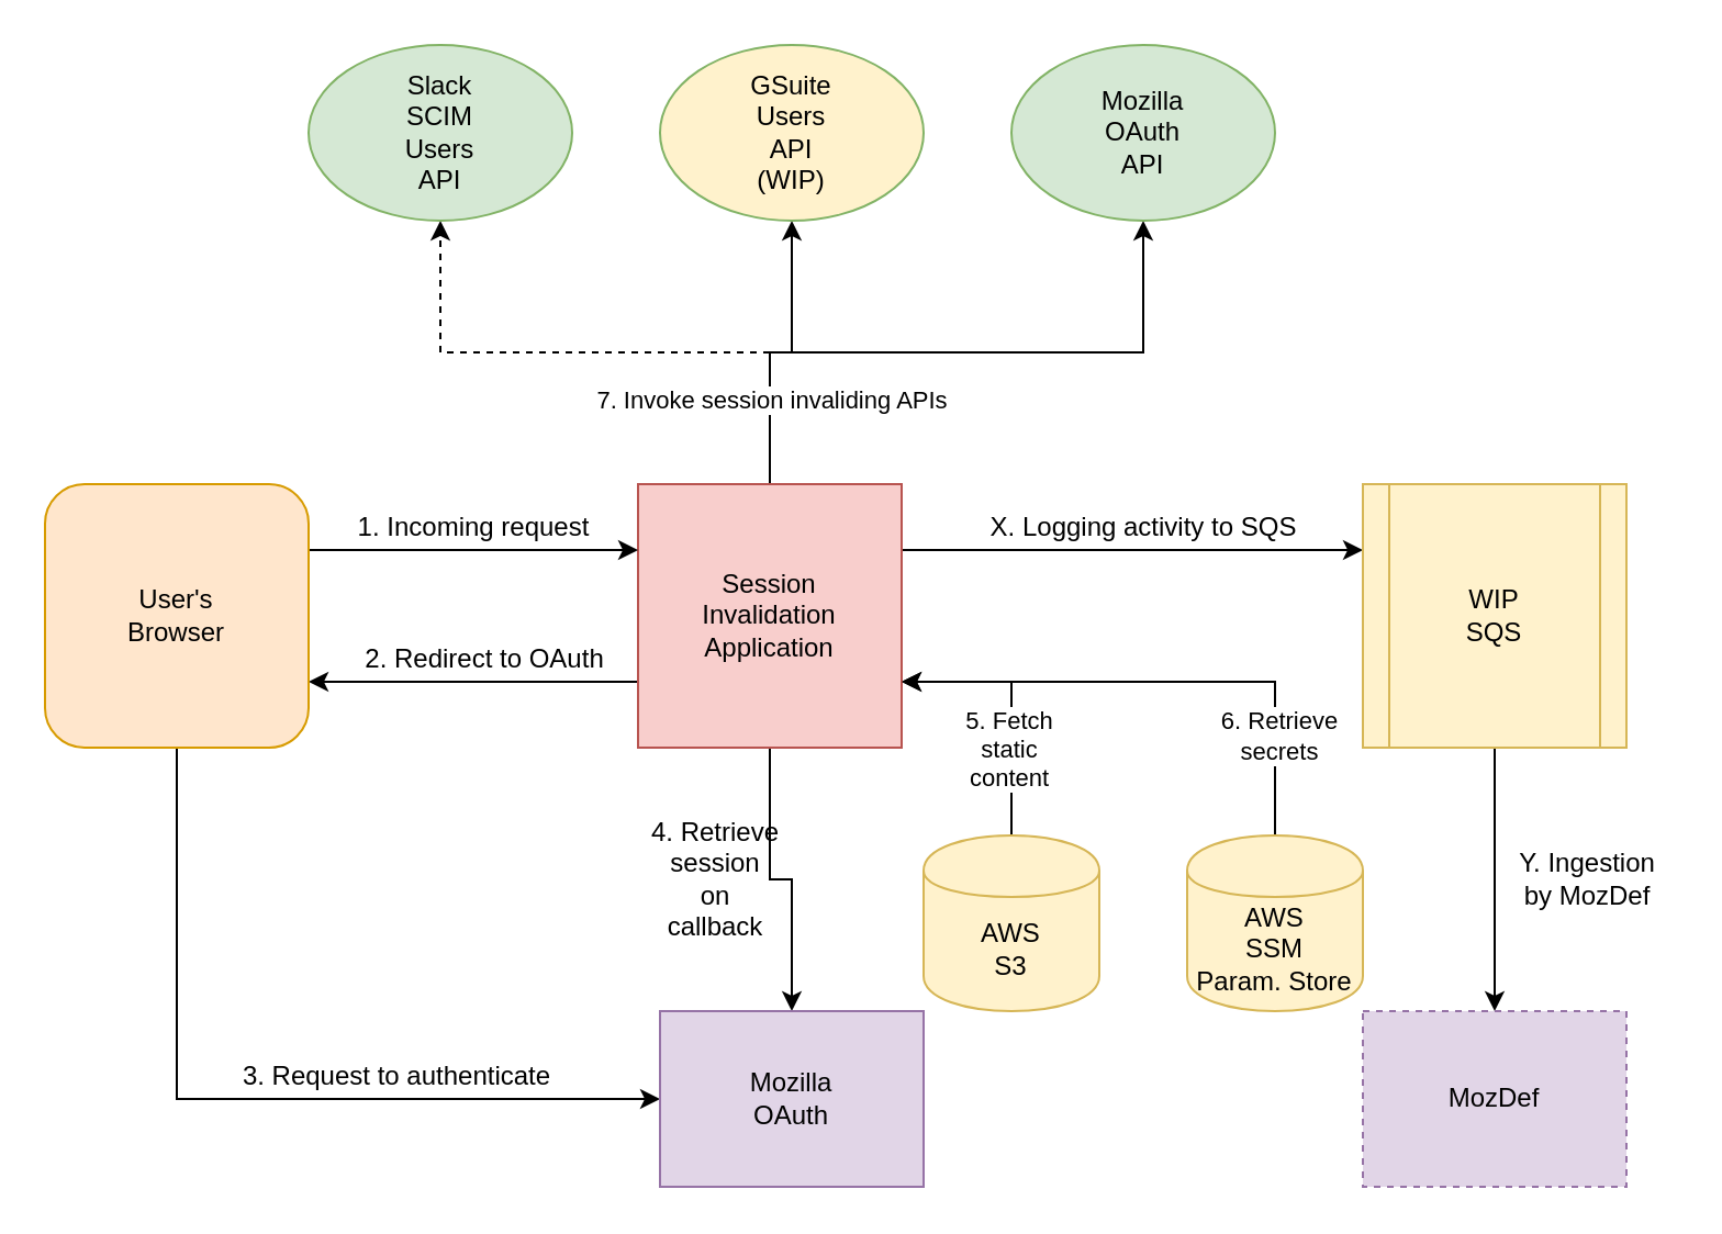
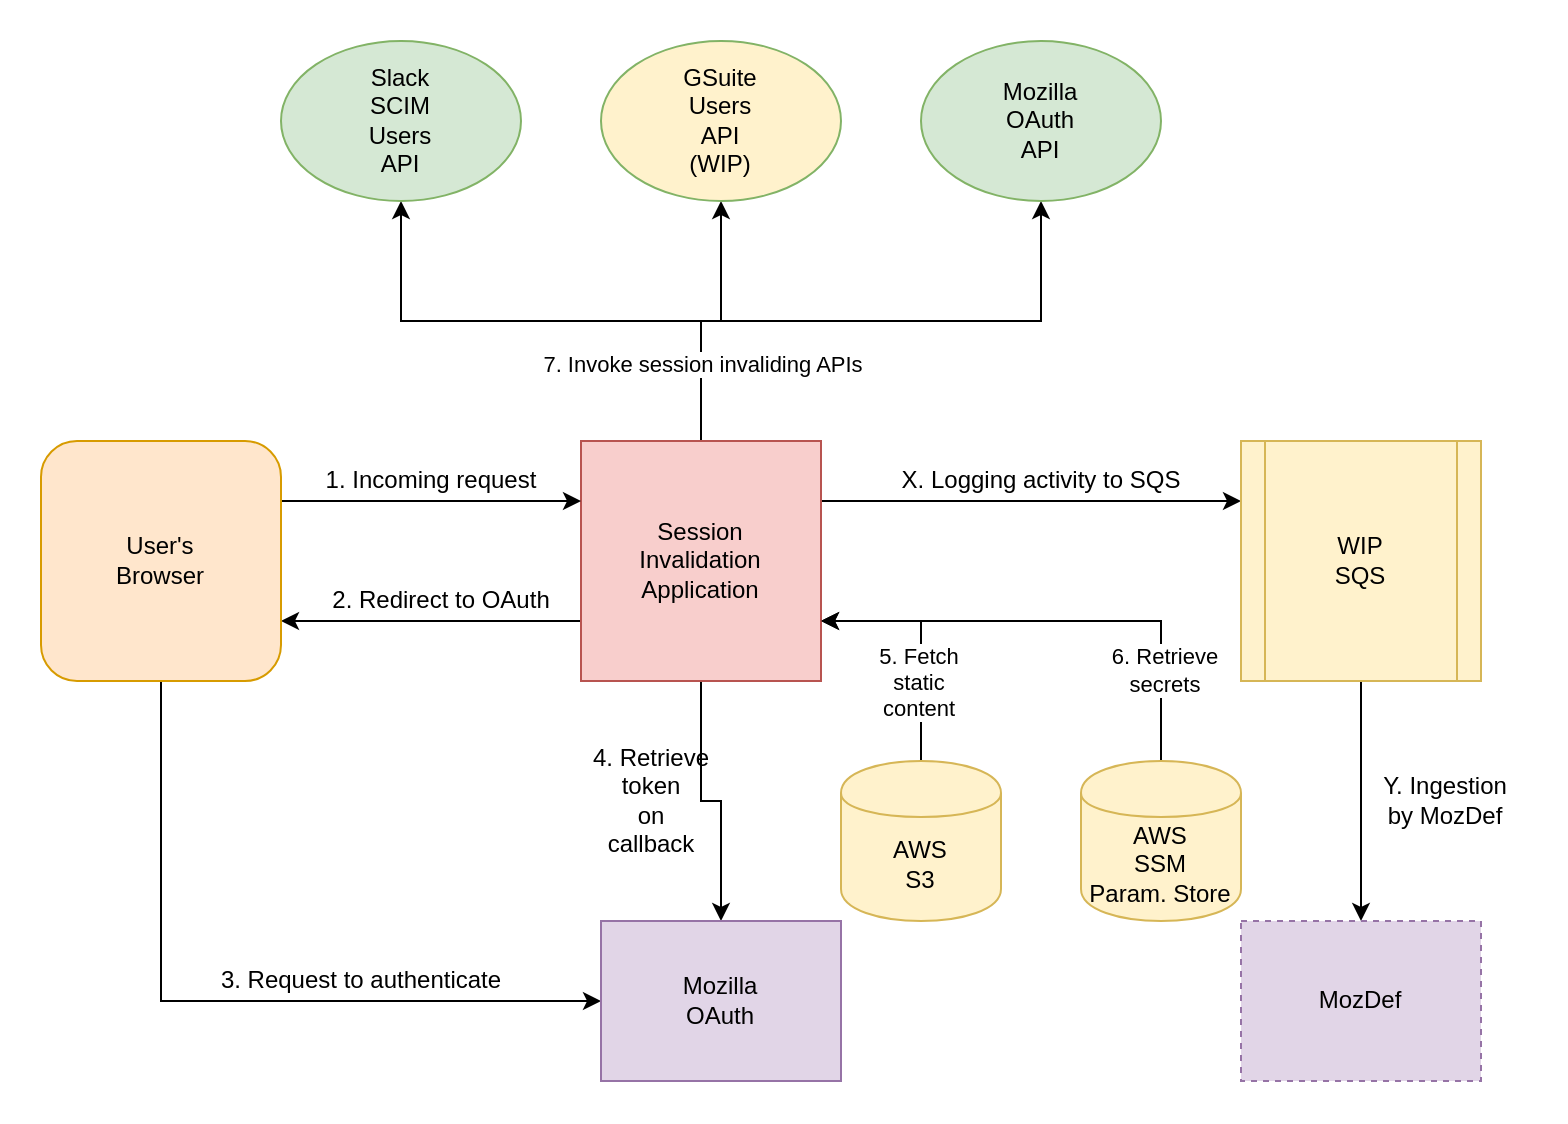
  <mxCell id="0" />
  <mxCell id="1" parent="0" />
  <mxCell id="2" style="edgeStyle=orthogonalEdgeStyle;rounded=0;orthogonalLoop=1;jettySize=auto;html=1;exitX=0.5;exitY=1;exitDx=0;exitDy=0;entryX=0.5;entryY=0;entryDx=0;entryDy=0;" edge="1" parent="1" source="11" target="15"><mxGeometry relative="1" as="geometry" /></mxCell>
- <mxCell id="3" style="edgeStyle=orthogonalEdgeStyle;rounded=0;orthogonalLoop=1;jettySize=auto;html=1;exitX=0.5;exitY=0;exitDx=0;exitDy=0;entryX=0.5;entryY=1;entryDx=0;entryDy=0;dashed=1;" edge="1" parent="1" source="11" target="16"><mxGeometry relative="1" as="geometry" /></mxCell>
+ <mxCell id="3" style="edgeStyle=orthogonalEdgeStyle;rounded=0;orthogonalLoop=1;jettySize=auto;html=1;exitX=0.5;exitY=0;exitDx=0;exitDy=0;entryX=0.5;entryY=1;entryDx=0;entryDy=0;" edge="1" parent="1" source="11" target="16"><mxGeometry relative="1" as="geometry" /></mxCell>
  <mxCell id="4" style="edgeStyle=orthogonalEdgeStyle;rounded=0;orthogonalLoop=1;jettySize=auto;html=1;exitX=0.5;exitY=0;exitDx=0;exitDy=0;entryX=0.5;entryY=1;entryDx=0;entryDy=0;" edge="1" parent="1" source="11" target="17"><mxGeometry relative="1" as="geometry" /></mxCell>
  <mxCell id="5" style="edgeStyle=orthogonalEdgeStyle;rounded=0;orthogonalLoop=1;jettySize=auto;html=1;exitX=0.5;exitY=0;exitDx=0;exitDy=0;entryX=0.5;entryY=1;entryDx=0;entryDy=0;" edge="1" parent="1" source="11" target="18"><mxGeometry relative="1" as="geometry" /></mxCell>
  <mxCell id="6" value="7. Invoke session invaliding APIs" style="edgeLabel;html=1;align=center;verticalAlign=middle;resizable=0;points=[];" vertex="1" connectable="0" parent="5"><mxGeometry x="-0.729" relative="1" as="geometry"><mxPoint as="offset" /></mxGeometry></mxCell>
  <mxCell id="7" style="edgeStyle=orthogonalEdgeStyle;rounded=0;orthogonalLoop=1;jettySize=auto;html=1;exitX=1;exitY=0.75;exitDx=0;exitDy=0;entryX=0.5;entryY=0;entryDx=0;entryDy=0;startArrow=classic;startFill=1;endArrow=none;endFill=0;" edge="1" parent="1" source="11" target="19"><mxGeometry relative="1" as="geometry" /></mxCell>
  <mxCell id="8" value="5. Fetch&lt;br&gt;static&lt;br&gt;content" style="edgeLabel;html=1;align=center;verticalAlign=middle;resizable=0;points=[];" vertex="1" connectable="0" parent="7"><mxGeometry x="0.327" y="-2" relative="1" as="geometry"><mxPoint as="offset" /></mxGeometry></mxCell>
  <mxCell id="9" style="edgeStyle=orthogonalEdgeStyle;rounded=0;orthogonalLoop=1;jettySize=auto;html=1;exitX=1;exitY=0.25;exitDx=0;exitDy=0;entryX=0;entryY=0.25;entryDx=0;entryDy=0;startArrow=none;startFill=0;endArrow=classic;endFill=1;" edge="1" parent="1" source="11" target="21"><mxGeometry relative="1" as="geometry" /></mxCell>
  <mxCell id="10" style="edgeStyle=orthogonalEdgeStyle;rounded=0;orthogonalLoop=1;jettySize=auto;html=1;exitX=0;exitY=0.75;exitDx=0;exitDy=0;entryX=1;entryY=0.75;entryDx=0;entryDy=0;startArrow=none;startFill=0;endArrow=classic;endFill=1;" edge="1" parent="1" source="11" target="14"><mxGeometry relative="1" as="geometry" /></mxCell>
  <mxCell id="11" value="Session&lt;br&gt;Invalidation&lt;br&gt;Application" style="rounded=0;whiteSpace=wrap;html=1;fillColor=#f8cecc;strokeColor=#b85450;" vertex="1" parent="1"><mxGeometry x="290" y="220" width="120" height="120" as="geometry" /></mxCell>
  <mxCell id="12" style="edgeStyle=orthogonalEdgeStyle;rounded=0;orthogonalLoop=1;jettySize=auto;html=1;exitX=1;exitY=0.25;exitDx=0;exitDy=0;entryX=0;entryY=0.25;entryDx=0;entryDy=0;" edge="1" parent="1" source="14" target="11"><mxGeometry relative="1" as="geometry" /></mxCell>
  <mxCell id="13" style="edgeStyle=orthogonalEdgeStyle;rounded=0;orthogonalLoop=1;jettySize=auto;html=1;exitX=0.5;exitY=1;exitDx=0;exitDy=0;entryX=0;entryY=0.5;entryDx=0;entryDy=0;" edge="1" parent="1" source="14" target="15"><mxGeometry relative="1" as="geometry" /></mxCell>
  <mxCell id="14" value="User's&lt;br&gt;Browser" style="rounded=1;whiteSpace=wrap;html=1;fillColor=#ffe6cc;strokeColor=#d79b00;" vertex="1" parent="1"><mxGeometry x="20" y="220" width="120" height="120" as="geometry" /></mxCell>
  <mxCell id="15" value="Mozilla&lt;br&gt;&lt;div&gt;OAuth&lt;/div&gt;" style="rounded=0;whiteSpace=wrap;html=1;fillColor=#e1d5e7;strokeColor=#9673a6;" vertex="1" parent="1"><mxGeometry x="300" y="460" width="120" height="80" as="geometry" /></mxCell>
  <mxCell id="16" value="Slack&lt;br&gt;SCIM&lt;br&gt;Users&lt;br&gt;API" style="ellipse;whiteSpace=wrap;html=1;fillColor=#d5e8d4;strokeColor=#82b366;" vertex="1" parent="1"><mxGeometry x="140" y="20" width="120" height="80" as="geometry" /></mxCell>
  <mxCell id="17" value="GSuite&lt;br&gt;Users&lt;br&gt;API&lt;br&gt;(WIP)" style="ellipse;whiteSpace=wrap;html=1;fillColor=#fff2cc;strokeColor=#82b366;" vertex="1" parent="1"><mxGeometry x="300" y="20" width="120" height="80" as="geometry" /></mxCell>
  <mxCell id="18" value="Mozilla&lt;br&gt;OAuth&lt;br&gt;API" style="ellipse;whiteSpace=wrap;html=1;fillColor=#d5e8d4;strokeColor=#82b366;" vertex="1" parent="1"><mxGeometry x="460" y="20" width="120" height="80" as="geometry" /></mxCell>
  <mxCell id="19" value="AWS&lt;br&gt;S3" style="shape=cylinder;whiteSpace=wrap;html=1;boundedLbl=1;backgroundOutline=1;fillColor=#fff2cc;strokeColor=#d6b656;" vertex="1" parent="1"><mxGeometry x="420" y="380" width="80" height="80" as="geometry" /></mxCell>
  <mxCell id="20" style="edgeStyle=orthogonalEdgeStyle;rounded=0;orthogonalLoop=1;jettySize=auto;html=1;exitX=0.5;exitY=1;exitDx=0;exitDy=0;entryX=0.5;entryY=0;entryDx=0;entryDy=0;startArrow=none;startFill=0;endArrow=classic;endFill=1;" edge="1" parent="1" source="21" target="22"><mxGeometry relative="1" as="geometry" /></mxCell>
  <mxCell id="21" value="WIP&lt;br&gt;SQS" style="shape=process;whiteSpace=wrap;html=1;backgroundOutline=1;fillColor=#fff2cc;strokeColor=#d6b656;" vertex="1" parent="1"><mxGeometry x="620" y="220" width="120" height="120" as="geometry" /></mxCell>
  <mxCell id="22" value="MozDef" style="rounded=0;whiteSpace=wrap;html=1;fillColor=#e1d5e7;strokeColor=#9673a6;dashed=1;" vertex="1" parent="1"><mxGeometry x="620" y="460" width="120" height="80" as="geometry" /></mxCell>
  <mxCell id="23" style="edgeStyle=orthogonalEdgeStyle;rounded=0;orthogonalLoop=1;jettySize=auto;html=1;exitX=0.5;exitY=0;exitDx=0;exitDy=0;entryX=1;entryY=0.75;entryDx=0;entryDy=0;startArrow=none;startFill=0;endArrow=classic;endFill=1;" edge="1" parent="1" source="25" target="11"><mxGeometry relative="1" as="geometry" /></mxCell>
  <mxCell id="24" value="6. Retrieve&lt;br&gt;secrets" style="edgeLabel;html=1;align=center;verticalAlign=middle;resizable=0;points=[];" vertex="1" connectable="0" parent="23"><mxGeometry x="-0.617" y="-1" relative="1" as="geometry"><mxPoint as="offset" /></mxGeometry></mxCell>
  <mxCell id="25" value="AWS&lt;br&gt;SSM&lt;br&gt;Param. Store" style="shape=cylinder;whiteSpace=wrap;html=1;boundedLbl=1;backgroundOutline=1;fillColor=#fff2cc;strokeColor=#d6b656;" vertex="1" parent="1"><mxGeometry x="540" y="380" width="80" height="80" as="geometry" /></mxCell>
  <mxCell id="26" value="1. Incoming request" style="text;html=1;align=center;verticalAlign=middle;resizable=0;points=[];autosize=1;" vertex="1" parent="1"><mxGeometry x="155" y="230" width="120" height="20" as="geometry" /></mxCell>
  <mxCell id="27" value="2. Redirect to OAuth" style="text;html=1;align=center;verticalAlign=middle;resizable=0;points=[];autosize=1;" vertex="1" parent="1"><mxGeometry x="160" y="290" width="120" height="20" as="geometry" /></mxCell>
  <mxCell id="28" value="3. Request to authenticate" style="text;html=1;align=center;verticalAlign=middle;resizable=0;points=[];autosize=1;" vertex="1" parent="1"><mxGeometry x="100" y="480" width="160" height="20" as="geometry" /></mxCell>
- <mxCell id="29" value="4. Retrieve&lt;br&gt;session&lt;br&gt;on&lt;br&gt;callback" style="text;html=1;align=center;verticalAlign=middle;resizable=0;points=[];autosize=1;" vertex="1" parent="1"><mxGeometry x="290" y="370" width="70" height="60" as="geometry" /></mxCell>
+ <mxCell id="29" value="4. Retrieve&lt;br&gt;token&lt;br&gt;on&lt;br&gt;callback" style="text;html=1;align=center;verticalAlign=middle;resizable=0;points=[];autosize=1;" vertex="1" parent="1"><mxGeometry x="290" y="370" width="70" height="60" as="geometry" /></mxCell>
  <mxCell id="30" value="X. Logging activity to SQS" style="text;html=1;align=center;verticalAlign=middle;resizable=0;points=[];autosize=1;" vertex="1" parent="1"><mxGeometry x="445" y="230" width="150" height="20" as="geometry" /></mxCell>
  <mxCell id="31" value="Y. Ingestion&lt;br&gt;by MozDef" style="text;html=1;align=center;verticalAlign=middle;resizable=0;points=[];autosize=1;" vertex="1" parent="1"><mxGeometry x="682" y="385" width="80" height="30" as="geometry" /></mxCell>
